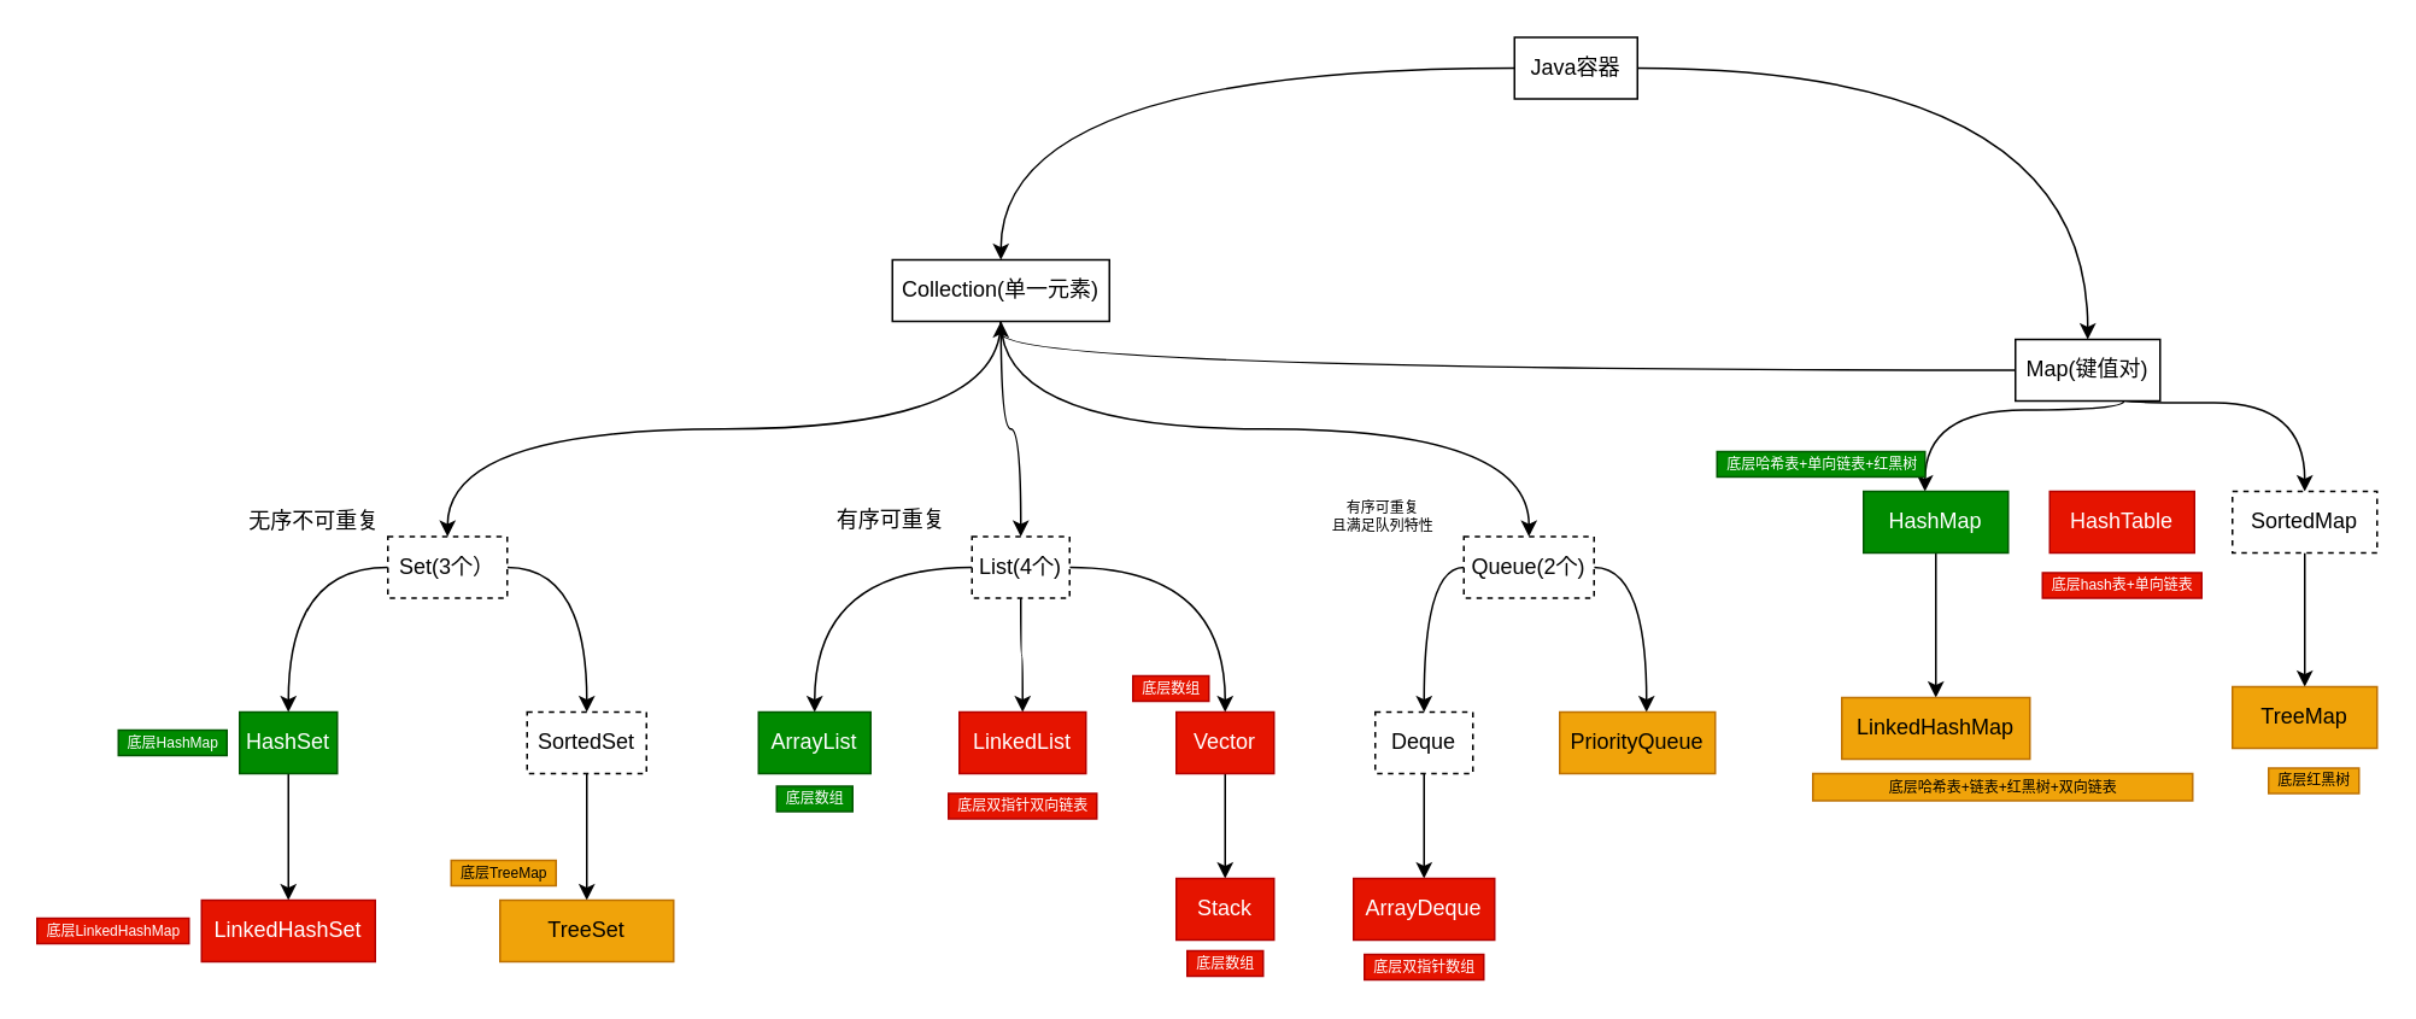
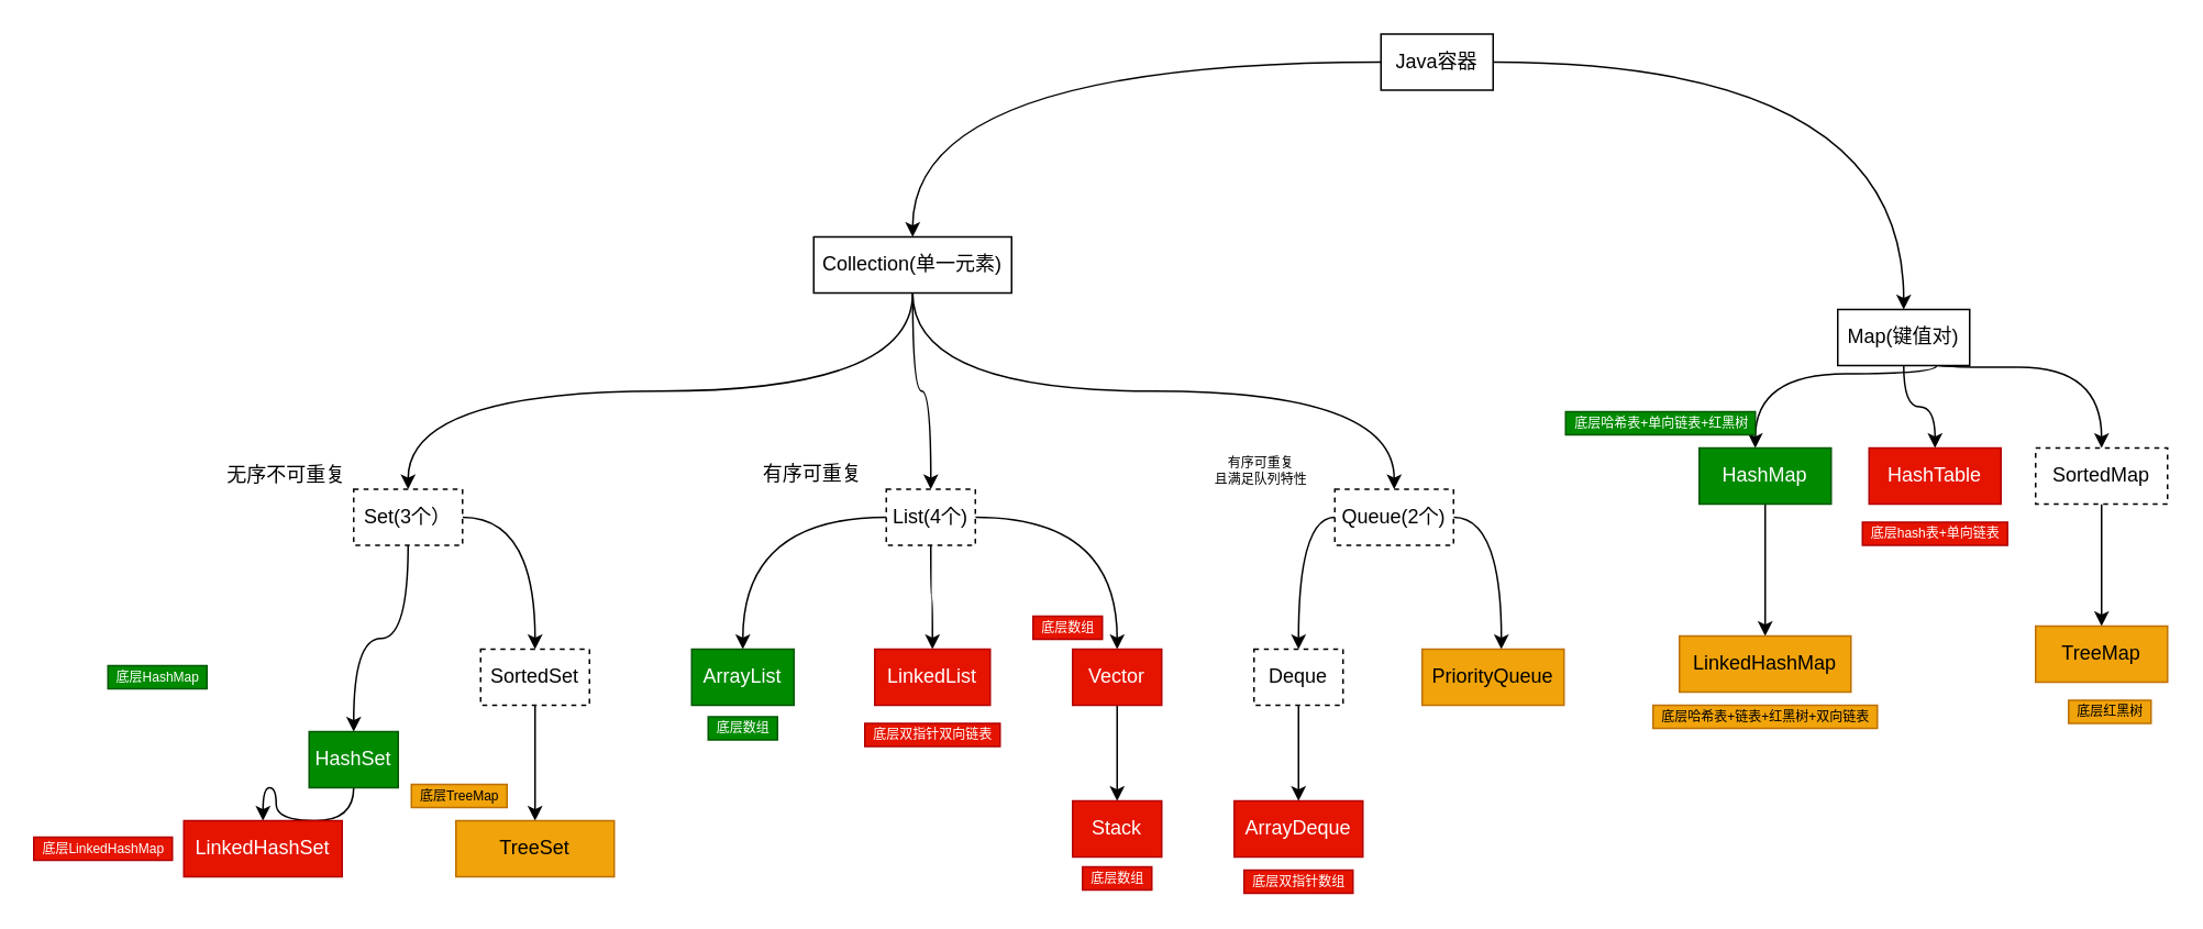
  <mxCell id="0" />
  <mxCell id="1" parent="0" />
  <mxCell id="2" style="rounded=0;orthogonalLoop=1;jettySize=auto;html=1;edgeStyle=orthogonalEdgeStyle;curved=1;" edge="1" parent="1" source="4" target="8"><mxGeometry relative="1" as="geometry" /></mxCell>
  <mxCell id="3" style="rounded=0;orthogonalLoop=1;jettySize=auto;html=1;edgeStyle=orthogonalEdgeStyle;curved=1;" edge="1" parent="1" source="4" target="12"><mxGeometry relative="1" as="geometry" /></mxCell>
  <mxCell id="4" value="Java容器" style="rounded=0;whiteSpace=wrap;html=1;" vertex="1" parent="1"><mxGeometry x="837" y="20" width="68" height="34" as="geometry" /></mxCell>
  <mxCell id="5" style="edgeStyle=orthogonalEdgeStyle;rounded=0;orthogonalLoop=1;jettySize=auto;html=1;curved=1;exitX=0.5;exitY=1;exitDx=0;exitDy=0;" edge="1" parent="1" source="8" target="15"><mxGeometry relative="1" as="geometry" /></mxCell>
  <mxCell id="6" style="edgeStyle=orthogonalEdgeStyle;curved=1;rounded=0;orthogonalLoop=1;jettySize=auto;html=1;" edge="1" parent="1" source="8" target="19"><mxGeometry relative="1" as="geometry" /></mxCell>
  <mxCell id="7" style="edgeStyle=orthogonalEdgeStyle;curved=1;rounded=0;orthogonalLoop=1;jettySize=auto;html=1;exitX=0.5;exitY=1;exitDx=0;exitDy=0;" edge="1" parent="1" source="8" target="22"><mxGeometry relative="1" as="geometry" /></mxCell>
  <mxCell id="8" value="Collection(单一元素)" style="rounded=0;whiteSpace=wrap;html=1;" vertex="1" parent="1"><mxGeometry x="493" y="143" width="120" height="34" as="geometry" /></mxCell>
  <mxCell id="9" value="" style="edgeStyle=orthogonalEdgeStyle;curved=1;rounded=0;orthogonalLoop=1;jettySize=auto;html=1;" edge="1" parent="1" source="12" target="38"><mxGeometry relative="1" as="geometry"><Array as="points"><mxPoint x="1174" y="226" /><mxPoint x="1064" y="226" /></Array></mxGeometry></mxCell>
- <mxCell id="10" value="" style="edgeStyle=orthogonalEdgeStyle;curved=1;rounded=0;orthogonalLoop=1;jettySize=auto;html=1;" edge="1" parent="1" source="12" target="8"><mxGeometry relative="1" as="geometry" /></mxCell>
+ <mxCell id="10" value="" style="edgeStyle=orthogonalEdgeStyle;curved=1;rounded=0;orthogonalLoop=1;jettySize=auto;html=1;" edge="1" parent="1" source="12" target="40"><mxGeometry relative="1" as="geometry" /></mxCell>
  <mxCell id="11" value="" style="edgeStyle=orthogonalEdgeStyle;curved=1;rounded=0;orthogonalLoop=1;jettySize=auto;html=1;" edge="1" parent="1" source="12" target="42"><mxGeometry relative="1" as="geometry"><Array as="points"><mxPoint x="1174" y="222" /><mxPoint x="1274" y="222" /></Array></mxGeometry></mxCell>
  <mxCell id="12" value="Map(键值对)" style="rounded=0;whiteSpace=wrap;html=1;" vertex="1" parent="1"><mxGeometry x="1114" y="187" width="80" height="34" as="geometry" /></mxCell>
  <mxCell id="13" style="edgeStyle=orthogonalEdgeStyle;curved=1;rounded=0;orthogonalLoop=1;jettySize=auto;html=1;entryX=0.5;entryY=0;entryDx=0;entryDy=0;" edge="1" parent="1" source="15" target="24"><mxGeometry relative="1" as="geometry" /></mxCell>
  <mxCell id="14" style="edgeStyle=orthogonalEdgeStyle;curved=1;rounded=0;orthogonalLoop=1;jettySize=auto;html=1;" edge="1" parent="1" source="15" target="27"><mxGeometry relative="1" as="geometry" /></mxCell>
  <mxCell id="15" value="Set(3个）" style="rounded=0;whiteSpace=wrap;html=1;dashed=1;" vertex="1" parent="1"><mxGeometry x="214" y="296" width="66" height="34" as="geometry" /></mxCell>
  <mxCell id="16" value="" style="edgeStyle=orthogonalEdgeStyle;curved=1;rounded=0;orthogonalLoop=1;jettySize=auto;html=1;" edge="1" parent="1" source="19" target="29"><mxGeometry relative="1" as="geometry" /></mxCell>
  <mxCell id="17" value="" style="edgeStyle=orthogonalEdgeStyle;curved=1;rounded=0;orthogonalLoop=1;jettySize=auto;html=1;" edge="1" parent="1" source="19" target="30"><mxGeometry relative="1" as="geometry" /></mxCell>
  <mxCell id="18" value="" style="edgeStyle=orthogonalEdgeStyle;curved=1;rounded=0;orthogonalLoop=1;jettySize=auto;html=1;" edge="1" parent="1" source="19" target="32"><mxGeometry relative="1" as="geometry" /></mxCell>
  <mxCell id="19" value="List(4个)" style="rounded=0;whiteSpace=wrap;html=1;dashed=1;" vertex="1" parent="1"><mxGeometry x="537" y="296" width="54" height="34" as="geometry" /></mxCell>
  <mxCell id="20" value="" style="edgeStyle=orthogonalEdgeStyle;curved=1;rounded=0;orthogonalLoop=1;jettySize=auto;html=1;" edge="1" parent="1" source="22" target="35"><mxGeometry relative="1" as="geometry"><Array as="points"><mxPoint x="787" y="313" /></Array></mxGeometry></mxCell>
  <mxCell id="21" value="" style="edgeStyle=orthogonalEdgeStyle;curved=1;rounded=0;orthogonalLoop=1;jettySize=auto;html=1;fontSize=8;" edge="1" parent="1" source="22" target="47"><mxGeometry relative="1" as="geometry"><Array as="points"><mxPoint x="910" y="313" /></Array></mxGeometry></mxCell>
  <mxCell id="22" value="Queue(2个)" style="rounded=0;whiteSpace=wrap;html=1;dashed=1;" vertex="1" parent="1"><mxGeometry x="809" y="296" width="72" height="34" as="geometry" /></mxCell>
  <mxCell id="23" style="edgeStyle=orthogonalEdgeStyle;curved=1;rounded=0;orthogonalLoop=1;jettySize=auto;html=1;" edge="1" parent="1" source="24" target="25"><mxGeometry relative="1" as="geometry" /></mxCell>
- <mxCell id="24" value="HashSet" style="rounded=0;whiteSpace=wrap;html=1;fillColor=#008a00;fontColor=#ffffff;strokeColor=#005700;" vertex="1" parent="1"><mxGeometry x="132" y="393" width="54" height="34" as="geometry" /></mxCell>
+ <mxCell id="24" value="HashSet" style="rounded=0;whiteSpace=wrap;html=1;fillColor=#008a00;fontColor=#ffffff;strokeColor=#005700;" vertex="1" parent="1"><mxGeometry x="187" y="443" width="54" height="34" as="geometry" /></mxCell>
  <mxCell id="25" value="LinkedHashSet" style="rounded=0;whiteSpace=wrap;html=1;fillColor=#e51400;fontColor=#ffffff;strokeColor=#B20000;" vertex="1" parent="1"><mxGeometry x="111" y="497" width="96" height="34" as="geometry" /></mxCell>
  <mxCell id="26" style="edgeStyle=orthogonalEdgeStyle;curved=1;rounded=0;orthogonalLoop=1;jettySize=auto;html=1;" edge="1" source="27" target="28" parent="1"><mxGeometry relative="1" as="geometry" /></mxCell>
  <mxCell id="27" value="SortedSet" style="rounded=0;whiteSpace=wrap;html=1;fillColor=none;dashed=1;" vertex="1" parent="1"><mxGeometry x="291" y="393" width="66" height="34" as="geometry" /></mxCell>
  <mxCell id="28" value="TreeSet" style="rounded=0;whiteSpace=wrap;html=1;fillColor=#f0a30a;fontColor=#000000;strokeColor=#BD7000;" vertex="1" parent="1"><mxGeometry x="276" y="497" width="96" height="34" as="geometry" /></mxCell>
  <mxCell id="29" value="ArrayList" style="rounded=0;whiteSpace=wrap;html=1;fillColor=#008a00;fontColor=#ffffff;strokeColor=#005700;" vertex="1" parent="1"><mxGeometry x="419" y="393" width="62" height="34" as="geometry" /></mxCell>
  <mxCell id="30" value="LinkedList" style="rounded=0;whiteSpace=wrap;html=1;fillColor=#e51400;fontColor=#ffffff;strokeColor=#B20000;" vertex="1" parent="1"><mxGeometry x="530" y="393" width="70" height="34" as="geometry" /></mxCell>
  <mxCell id="31" value="" style="edgeStyle=orthogonalEdgeStyle;curved=1;rounded=0;orthogonalLoop=1;jettySize=auto;html=1;" edge="1" parent="1" source="32" target="33"><mxGeometry relative="1" as="geometry" /></mxCell>
  <mxCell id="32" value="Vector" style="rounded=0;whiteSpace=wrap;html=1;fillColor=#e51400;fontColor=#ffffff;strokeColor=#B20000;" vertex="1" parent="1"><mxGeometry x="650" y="393" width="54" height="34" as="geometry" /></mxCell>
  <mxCell id="33" value="Stack" style="rounded=0;whiteSpace=wrap;html=1;fillColor=#e51400;fontColor=#ffffff;strokeColor=#B20000;" vertex="1" parent="1"><mxGeometry x="650" y="485" width="54" height="34" as="geometry" /></mxCell>
  <mxCell id="34" value="" style="edgeStyle=orthogonalEdgeStyle;curved=1;rounded=0;orthogonalLoop=1;jettySize=auto;html=1;" edge="1" parent="1" source="35" target="36"><mxGeometry relative="1" as="geometry" /></mxCell>
  <mxCell id="35" value="Deque" style="rounded=0;whiteSpace=wrap;html=1;dashed=1;" vertex="1" parent="1"><mxGeometry x="760" y="393" width="54" height="34" as="geometry" /></mxCell>
  <mxCell id="36" value="ArrayDeque" style="rounded=0;whiteSpace=wrap;html=1;fillColor=#e51400;fontColor=#ffffff;strokeColor=#B20000;" vertex="1" parent="1"><mxGeometry x="748" y="485" width="78" height="34" as="geometry" /></mxCell>
  <mxCell id="37" value="" style="edgeStyle=orthogonalEdgeStyle;curved=1;rounded=0;orthogonalLoop=1;jettySize=auto;html=1;" edge="1" parent="1" source="38" target="39"><mxGeometry relative="1" as="geometry" /></mxCell>
  <mxCell id="38" value="HashMap" style="rounded=0;whiteSpace=wrap;html=1;fillColor=#008a00;fontColor=#ffffff;strokeColor=#005700;" vertex="1" parent="1"><mxGeometry x="1030" y="271" width="80" height="34" as="geometry" /></mxCell>
  <mxCell id="39" value="LinkedHashMap" style="rounded=0;whiteSpace=wrap;html=1;fillColor=#f0a30a;fontColor=#000000;strokeColor=#BD7000;" vertex="1" parent="1"><mxGeometry x="1018" y="385" width="104" height="34" as="geometry" /></mxCell>
  <mxCell id="40" value="HashTable" style="rounded=0;whiteSpace=wrap;html=1;fillColor=#e51400;fontColor=#ffffff;strokeColor=#B20000;" vertex="1" parent="1"><mxGeometry x="1133" y="271" width="80" height="34" as="geometry" /></mxCell>
  <mxCell id="41" value="" style="edgeStyle=orthogonalEdgeStyle;curved=1;rounded=0;orthogonalLoop=1;jettySize=auto;html=1;" edge="1" parent="1" source="42" target="43"><mxGeometry relative="1" as="geometry" /></mxCell>
  <mxCell id="42" value="SortedMap" style="rounded=0;whiteSpace=wrap;html=1;dashed=1;" vertex="1" parent="1"><mxGeometry x="1234" y="271" width="80" height="34" as="geometry" /></mxCell>
  <mxCell id="43" value="TreeMap" style="rounded=0;whiteSpace=wrap;html=1;fillColor=#f0a30a;fontColor=#000000;strokeColor=#BD7000;" vertex="1" parent="1"><mxGeometry x="1234" y="379" width="80" height="34" as="geometry" /></mxCell>
  <mxCell id="44" value="无序不可重复" style="text;html=1;align=center;verticalAlign=middle;resizable=0;points=[];autosize=1;strokeColor=none;fillColor=none;" vertex="1" parent="1"><mxGeometry x="132" y="279" width="82" height="18" as="geometry" /></mxCell>
  <mxCell id="45" value="有序可重复" style="text;html=1;align=center;verticalAlign=middle;resizable=0;points=[];autosize=1;strokeColor=none;fillColor=none;" vertex="1" parent="1"><mxGeometry x="457" y="278" width="70" height="18" as="geometry" /></mxCell>
  <mxCell id="46" value="有序可重复&lt;br style=&quot;font-size: 8px;&quot;&gt;且满足队列特性" style="text;html=1;align=center;verticalAlign=middle;resizable=0;points=[];autosize=1;strokeColor=none;fillColor=none;fontSize=8;" vertex="1" parent="1"><mxGeometry x="731" y="273" width="66" height="24" as="geometry" /></mxCell>
  <mxCell id="47" value="PriorityQueue" style="rounded=0;whiteSpace=wrap;html=1;fillColor=#f0a30a;fontColor=#000000;strokeColor=#BD7000;" vertex="1" parent="1"><mxGeometry x="862" y="393" width="86" height="34" as="geometry" /></mxCell>
  <mxCell id="48" value="底层HashMap" style="text;html=1;align=center;verticalAlign=middle;resizable=0;points=[];autosize=1;strokeColor=#005700;fillColor=#008a00;fontSize=8;fontColor=#ffffff;" vertex="1" parent="1"><mxGeometry y="403" width="60" height="14" as="geometry" x="65" /></mxCell>
  <mxCell id="49" value="底层LinkedHashMap" style="text;html=1;align=center;verticalAlign=middle;resizable=0;points=[];autosize=1;strokeColor=#B20000;fillColor=#e51400;fontSize=8;fontColor=#ffffff;" vertex="1" parent="1"><mxGeometry x="20" y="507" width="84" height="14" as="geometry" /></mxCell>
  <mxCell id="50" value="底层TreeMap" style="text;html=1;align=center;verticalAlign=middle;resizable=0;points=[];autosize=1;strokeColor=#BD7000;fillColor=#f0a30a;fontSize=8;fontColor=#000000;" vertex="1" parent="1"><mxGeometry x="249" y="475" width="58" height="14" as="geometry" /></mxCell>
  <mxCell id="51" value="底层数组" style="text;html=1;align=center;verticalAlign=middle;resizable=0;points=[];autosize=1;strokeColor=#005700;fillColor=#008a00;fontSize=8;fontColor=#ffffff;" vertex="1" parent="1"><mxGeometry x="429" y="434" width="42" height="14" as="geometry" /></mxCell>
  <mxCell id="52" value="底层双指针双向链表" style="text;html=1;align=center;verticalAlign=middle;resizable=0;points=[];autosize=1;strokeColor=#B20000;fillColor=#e51400;fontSize=8;fontColor=#ffffff;" vertex="1" parent="1"><mxGeometry x="524" y="438" width="82" height="14" as="geometry" /></mxCell>
  <mxCell id="53" value="底层数组" style="text;html=1;align=center;verticalAlign=middle;resizable=0;points=[];autosize=1;strokeColor=#B20000;fillColor=#e51400;fontSize=8;fontColor=#ffffff;" vertex="1" parent="1"><mxGeometry x="626" y="373" width="42" height="14" as="geometry" /></mxCell>
  <mxCell id="54" value="底层数组" style="text;html=1;align=center;verticalAlign=middle;resizable=0;points=[];autosize=1;strokeColor=#B20000;fillColor=#e51400;fontSize=8;fontColor=#ffffff;" vertex="1" parent="1"><mxGeometry x="656" y="525" width="42" height="14" as="geometry" /></mxCell>
  <mxCell id="55" value="底层双指针数组" style="text;html=1;align=center;verticalAlign=middle;resizable=0;points=[];autosize=1;strokeColor=#B20000;fillColor=#e51400;fontSize=8;fontColor=#ffffff;" vertex="1" parent="1"><mxGeometry x="754" y="527" width="66" height="14" as="geometry" /></mxCell>
  <mxCell id="56" value="底层哈希表+单向链表+红黑树" style="text;html=1;align=center;verticalAlign=middle;resizable=0;points=[];autosize=1;strokeColor=#005700;fillColor=#008a00;fontSize=8;fontColor=#ffffff;" vertex="1" parent="1"><mxGeometry x="949" y="249" width="115" height="14" as="geometry" /></mxCell>
- <mxCell id="57" value="底层哈希表+链表+红黑树+双向链表" style="text;html=1;align=center;verticalAlign=middle;resizable=0;points=[];autosize=1;strokeColor=#BD7000;fillColor=#f0a30a;fontSize=8;fontColor=#000000;" vertex="1" parent="1"><mxGeometry x="1002" y="427" width="210" height="15" as="geometry" /></mxCell>
+ <mxCell id="57" value="底层哈希表+链表+红黑树+双向链表" style="text;html=1;align=center;verticalAlign=middle;resizable=0;points=[];autosize=1;strokeColor=#BD7000;fillColor=#f0a30a;fontSize=8;fontColor=#000000;" vertex="1" parent="1"><mxGeometry x="1002" y="427" width="136" height="14" as="geometry" /></mxCell>
  <mxCell id="58" value="底层hash表+单向链表" style="text;html=1;align=center;verticalAlign=middle;resizable=0;points=[];autosize=1;strokeColor=#B20000;fillColor=#e51400;fontSize=8;fontColor=#ffffff;" vertex="1" parent="1"><mxGeometry x="1129" y="316" width="88" height="14" as="geometry" /></mxCell>
  <mxCell id="59" value="底层红黑树" style="text;html=1;align=center;verticalAlign=middle;resizable=0;points=[];autosize=1;strokeColor=#BD7000;fillColor=#f0a30a;fontSize=8;fontColor=#000000;" vertex="1" parent="1"><mxGeometry x="1254" y="424" width="50" height="14" as="geometry" /></mxCell>
